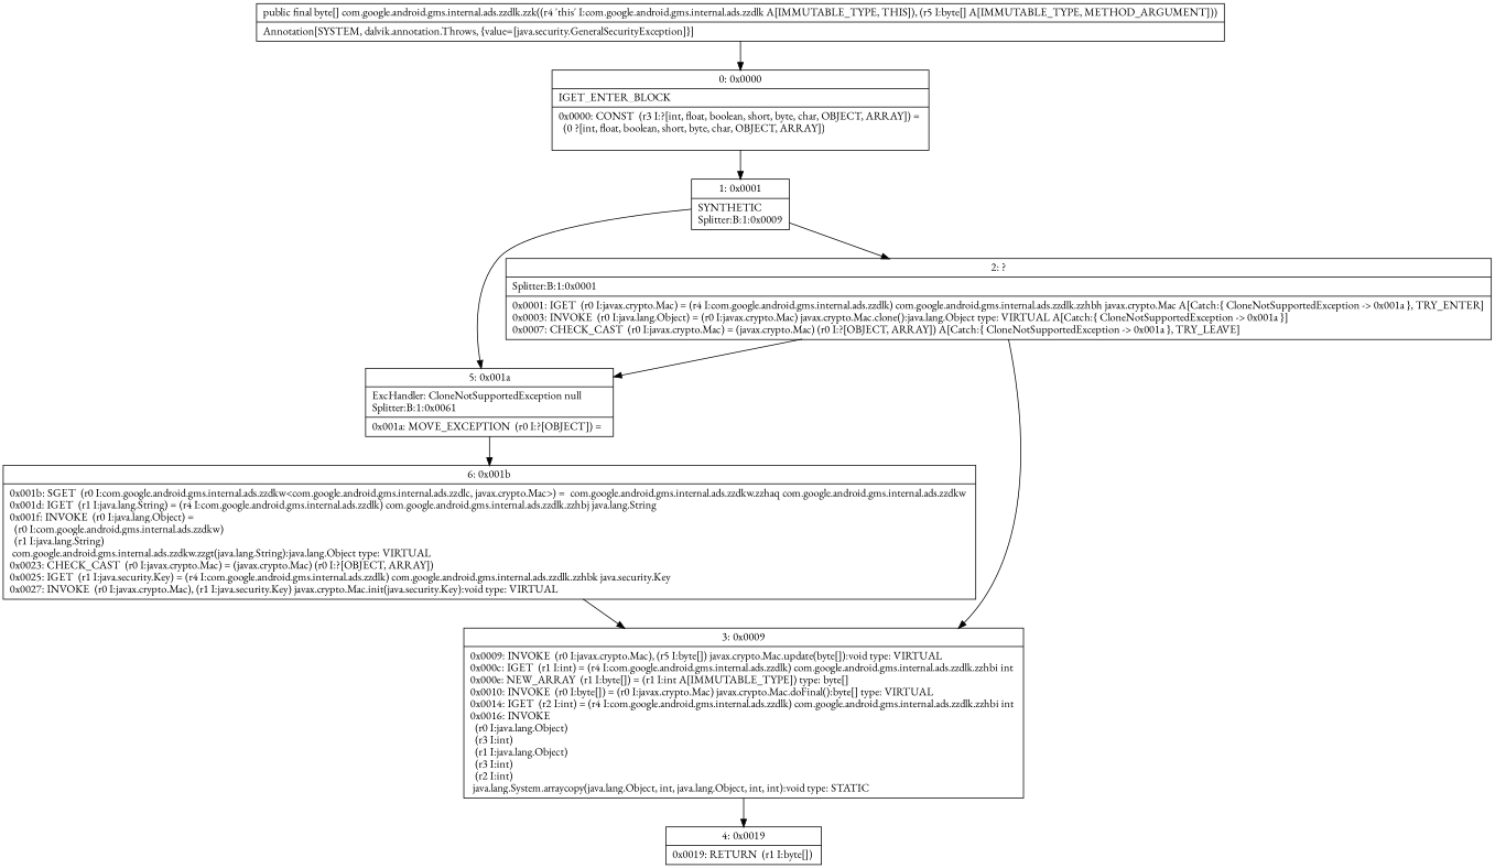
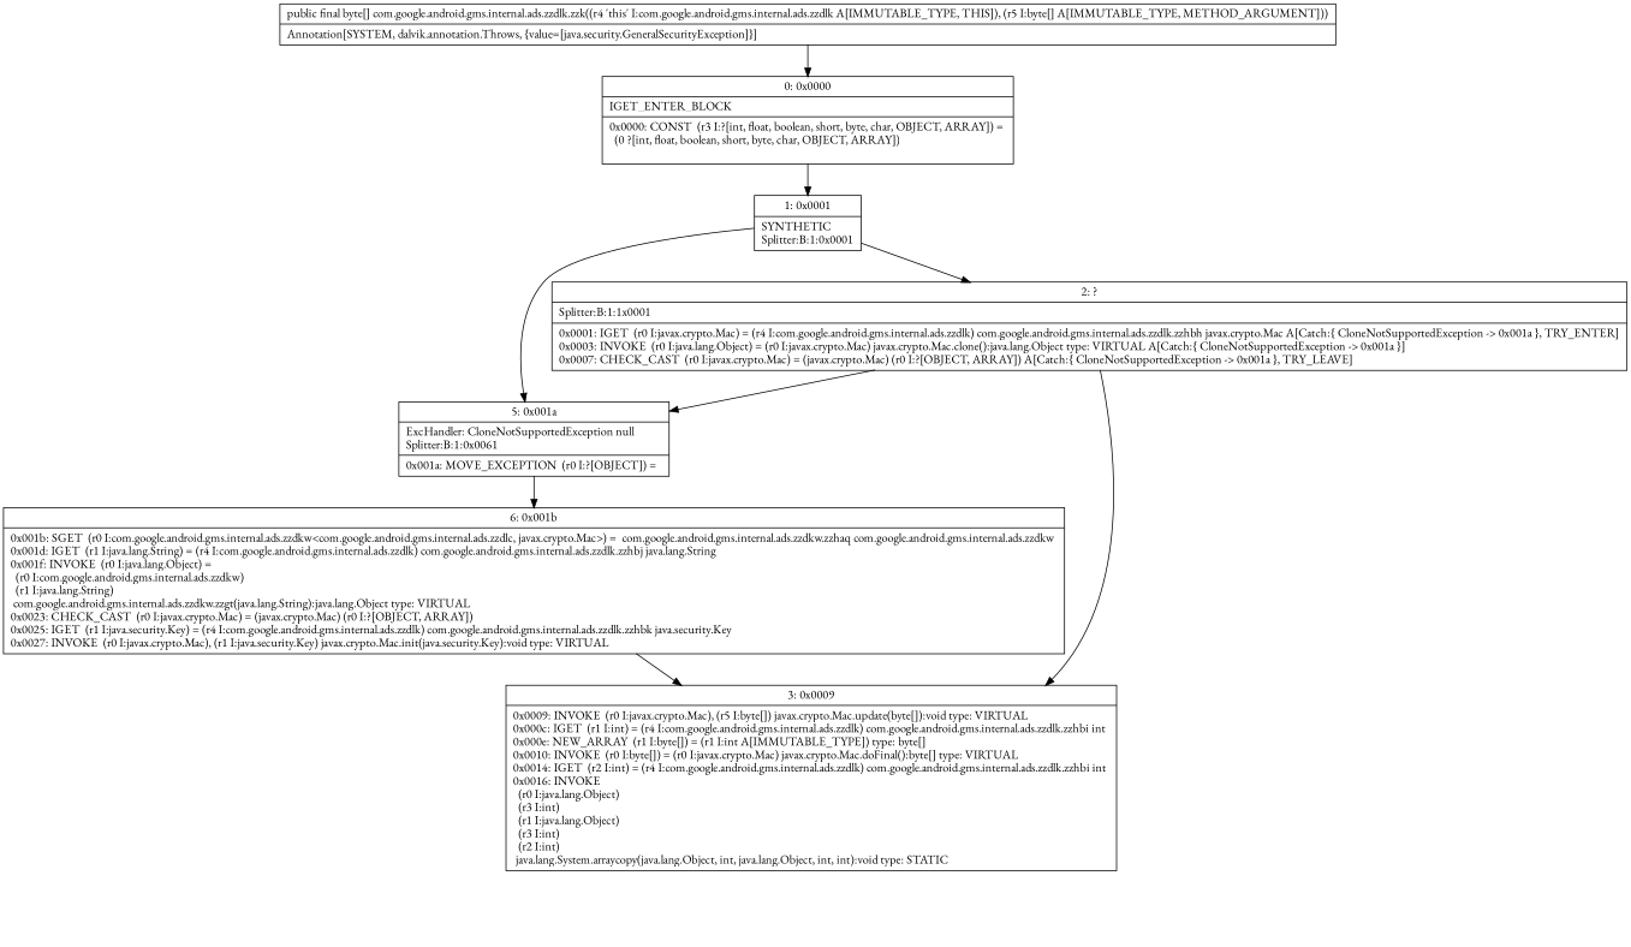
  digraph {
    fontname="EB Garamond"
    node [fontname="EB Garamond" shape=record]
    edge [fontname="EB Garamond"]
    n1 [label="{0\:\ 0x0000|IGET_ENTER_BLOCK\l|0x0000: CONST  (r3 I:?[int, float, boolean, short, byte, char, OBJECT, ARRAY]) = \l  (0 ?[int, float, boolean, short, byte, char, OBJECT, ARRAY])\l \l}"]
-   n2 [label="{1\:\ 0x0001|SYNTHETIC\lSplitter:B:1:0x0009\l}"]
-   n3 [label="{2\:\ ?|Splitter:B:1:0x0001\l|0x0001: IGET  (r0 I:javax.crypto.Mac) = (r4 I:com.google.android.gms.internal.ads.zzdlk) com.google.android.gms.internal.ads.zzdlk.zzhbh javax.crypto.Mac A[Catch:\{ CloneNotSupportedException \-\> 0x001a \}, TRY_ENTER]\l0x0003: INVOKE  (r0 I:java.lang.Object) = (r0 I:javax.crypto.Mac) javax.crypto.Mac.clone():java.lang.Object type: VIRTUAL A[Catch:\{ CloneNotSupportedException \-\> 0x001a \}]\l0x0007: CHECK_CAST  (r0 I:javax.crypto.Mac) = (javax.crypto.Mac) (r0 I:?[OBJECT, ARRAY]) A[Catch:\{ CloneNotSupportedException \-\> 0x001a \}, TRY_LEAVE]\l}"]
+   n2 [label="{1\:\ 0x0001|SYNTHETIC\lSplitter:B:1:0x0001\l}"]
+   n3 [label="{2\:\ ?|Splitter:B:1:1x0001\l|0x0001: IGET  (r0 I:javax.crypto.Mac) = (r4 I:com.google.android.gms.internal.ads.zzdlk) com.google.android.gms.internal.ads.zzdlk.zzhbh javax.crypto.Mac A[Catch:\{ CloneNotSupportedException \-\> 0x001a \}, TRY_ENTER]\l0x0003: INVOKE  (r0 I:java.lang.Object) = (r0 I:javax.crypto.Mac) javax.crypto.Mac.clone():java.lang.Object type: VIRTUAL A[Catch:\{ CloneNotSupportedException \-\> 0x001a \}]\l0x0007: CHECK_CAST  (r0 I:javax.crypto.Mac) = (javax.crypto.Mac) (r0 I:?[OBJECT, ARRAY]) A[Catch:\{ CloneNotSupportedException \-\> 0x001a \}, TRY_LEAVE]\l}"]
    n4 [label="{5\:\ 0x001a|ExcHandler: CloneNotSupportedException null\lSplitter:B:1:0x0061\l|0x001a: MOVE_EXCEPTION  (r0 I:?[OBJECT]) =  \l}"]
    n5 [label="{3\:\ 0x0009|0x0009: INVOKE  (r0 I:javax.crypto.Mac), (r5 I:byte[]) javax.crypto.Mac.update(byte[]):void type: VIRTUAL \l0x000c: IGET  (r1 I:int) = (r4 I:com.google.android.gms.internal.ads.zzdlk) com.google.android.gms.internal.ads.zzdlk.zzhbi int \l0x000e: NEW_ARRAY  (r1 I:byte[]) = (r1 I:int A[IMMUTABLE_TYPE]) type: byte[] \l0x0010: INVOKE  (r0 I:byte[]) = (r0 I:javax.crypto.Mac) javax.crypto.Mac.doFinal():byte[] type: VIRTUAL \l0x0014: IGET  (r2 I:int) = (r4 I:com.google.android.gms.internal.ads.zzdlk) com.google.android.gms.internal.ads.zzdlk.zzhbi int \l0x0016: INVOKE  \l  (r0 I:java.lang.Object)\l  (r3 I:int)\l  (r1 I:java.lang.Object)\l  (r3 I:int)\l  (r2 I:int)\l java.lang.System.arraycopy(java.lang.Object, int, java.lang.Object, int, int):void type: STATIC \l}"]
    n6 [label="{6\:\ 0x001b|0x001b: SGET  (r0 I:com.google.android.gms.internal.ads.zzdkw\<com.google.android.gms.internal.ads.zzdlc, javax.crypto.Mac\>) =  com.google.android.gms.internal.ads.zzdkw.zzhaq com.google.android.gms.internal.ads.zzdkw \l0x001d: IGET  (r1 I:java.lang.String) = (r4 I:com.google.android.gms.internal.ads.zzdlk) com.google.android.gms.internal.ads.zzdlk.zzhbj java.lang.String \l0x001f: INVOKE  (r0 I:java.lang.Object) = \l  (r0 I:com.google.android.gms.internal.ads.zzdkw)\l  (r1 I:java.lang.String)\l com.google.android.gms.internal.ads.zzdkw.zzgt(java.lang.String):java.lang.Object type: VIRTUAL \l0x0023: CHECK_CAST  (r0 I:javax.crypto.Mac) = (javax.crypto.Mac) (r0 I:?[OBJECT, ARRAY]) \l0x0025: IGET  (r1 I:java.security.Key) = (r4 I:com.google.android.gms.internal.ads.zzdlk) com.google.android.gms.internal.ads.zzdlk.zzhbk java.security.Key \l0x0027: INVOKE  (r0 I:javax.crypto.Mac), (r1 I:java.security.Key) javax.crypto.Mac.init(java.security.Key):void type: VIRTUAL \l}"]
-   n7 [label="{4\:\ 0x0019|0x0019: RETURN  (r1 I:byte[]) \l}"]
    n8 [label="{public final byte[] com.google.android.gms.internal.ads.zzdlk.zzk((r4 'this' I:com.google.android.gms.internal.ads.zzdlk A[IMMUTABLE_TYPE, THIS]), (r5 I:byte[] A[IMMUTABLE_TYPE, METHOD_ARGUMENT]))  | Annotation[SYSTEM, dalvik.annotation.Throws, \{value=[java.security.GeneralSecurityException]\}]\l}"]
    n1 -> n2
    n2 -> n3
    n2 -> n4
    n3 -> n4
    n3 -> n5
    n4 -> n6
-   n5 -> n7
    n6 -> n5
    n8 -> n1
  }
